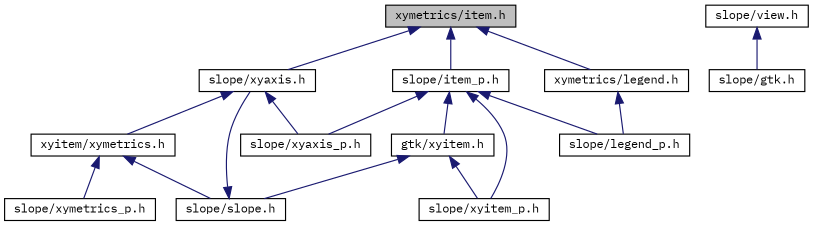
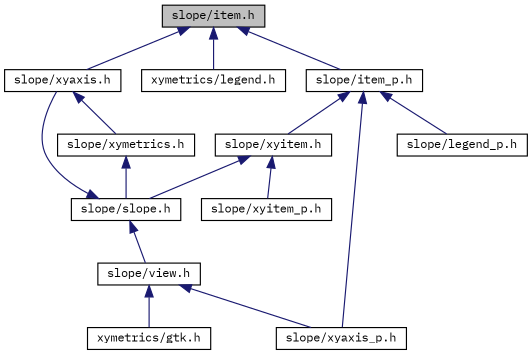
  digraph {
    fontname="IBM Plex Mono"
    node [color=black fillcolor=white fontname="IBM Plex Mono" fontsize=10 shape=record style=filled]
    edge [color=midnightblue dir=back fontname="IBM Plex Mono" fontsize=10 labelfontname=Helvetica labelfontsize=10 style=solid]
-   n1 [fillcolor=grey75 fontcolor=black height=0.2 label="xymetrics/item.h" width=0.4]
+   n1 [fillcolor=grey75 fontcolor=black height=0.2 label="slope/item.h" width=0.4]
    n2 [height=0.2 label="slope/xyaxis.h" width=0.4]
    n3 [height=0.2 label="xymetrics/legend.h" width=0.4]
    n4 [height=0.2 label="slope/item_p.h" width=0.4]
-   n5 [height=0.2 label="xyitem/xymetrics.h" width=0.4]
+   n5 [height=0.2 label="slope/xymetrics.h" width=0.4]
    n6 [height=0.2 label="slope/xyaxis_p.h" width=0.4]
    n7 [height=0.2 label="slope/legend_p.h" width=0.4]
-   n8 [height=0.2 label="gtk/xyitem.h" width=0.4]
+   n8 [height=0.2 label="slope/xyitem.h" width=0.4]
    n9 [height=0.2 label="slope/xyitem_p.h" width=0.4]
    n10 [height=0.2 label="slope/slope.h" width=0.4]
-   n11 [height=0.2 label="slope/xymetrics_p.h" width=0.4]
    n12 [height=0.2 label="slope/view.h" width=0.4]
-   n13 [height=0.2 label="slope/gtk.h" width=0.4]
+   n13 [height=0.2 label="xymetrics/gtk.h" width=0.4]
    n1 -> n2
    n1 -> n3
    n1 -> n4
    n2 -> n5
-   n2 -> n6
-   n3 -> n7
+   n12 -> n6
    n4 -> n6
    n4 -> n7
    n4 -> n8
-   n4 -> n9
    n5 -> n10
-   n5 -> n11
    n8 -> n9
    n8 -> n10
    n10 -> n2
+   n10 -> n12
    n12 -> n13
  }
